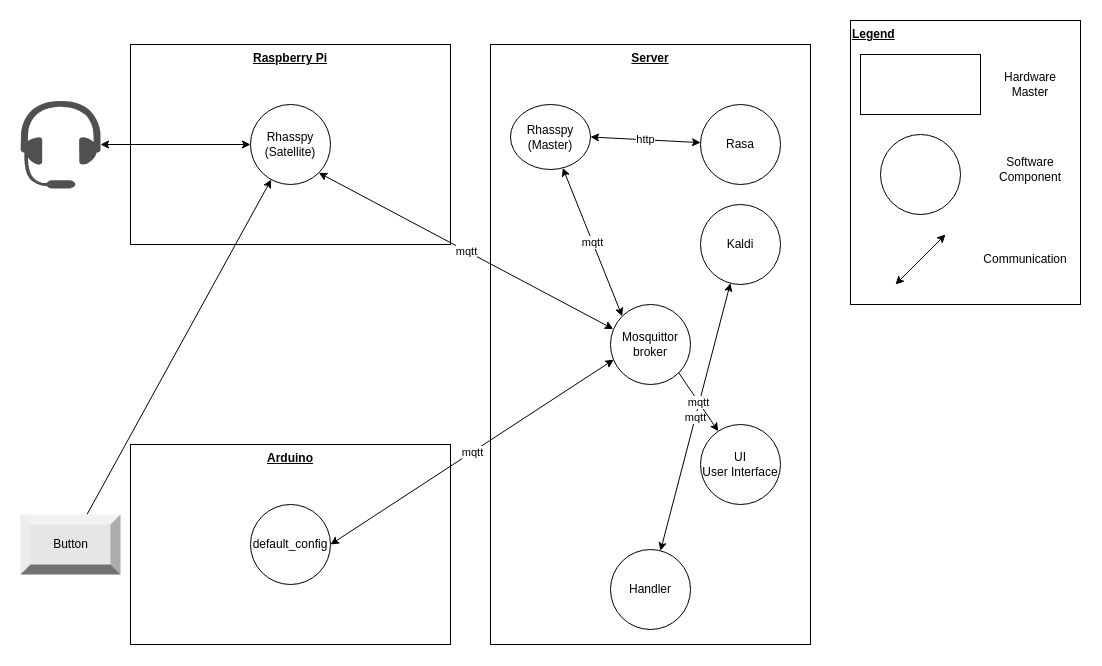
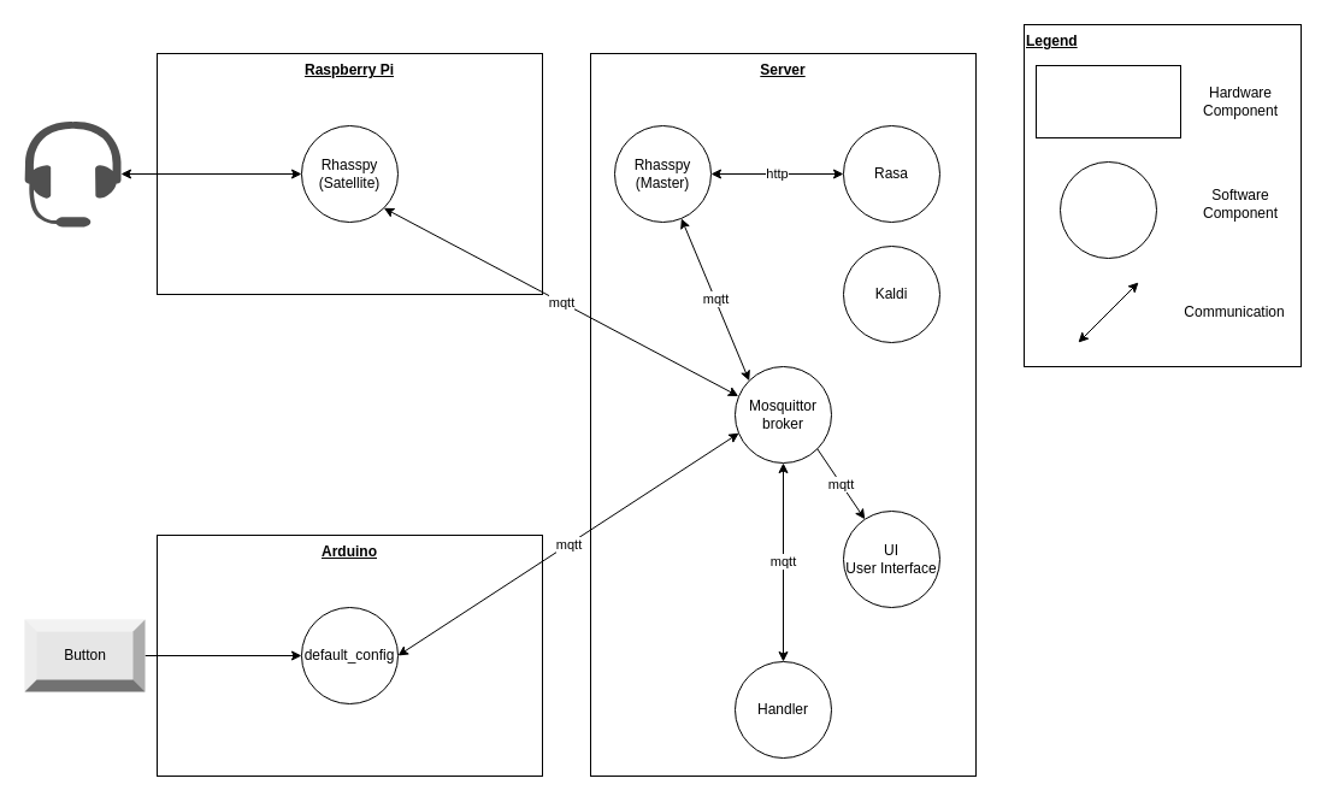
  <mxCell id="0" />
  <mxCell id="1" parent="0" />
  <mxCell id="2" value="Server" style="rounded=0;whiteSpace=wrap;html=1;align=center;verticalAlign=top;fontStyle=5" vertex="1" parent="1"><mxGeometry x="490" width="320" height="600" as="geometry" y="44" /></mxCell>
  <mxCell id="3" value="&lt;div align=&quot;center&quot;&gt;Raspberry Pi&lt;/div&gt;" style="rounded=0;whiteSpace=wrap;html=1;align=center;verticalAlign=top;fontStyle=5" vertex="1" parent="1"><mxGeometry x="130" width="320" height="200" as="geometry" y="44" /></mxCell>
  <mxCell id="4" value="mqtt" style="edgeStyle=none;rounded=0;orthogonalLoop=1;jettySize=auto;html=1;entryX=0.034;entryY=0.306;entryDx=0;entryDy=0;startArrow=classic;startFill=1;exitX=1;exitY=1;exitDx=0;exitDy=0;entryPerimeter=0;" edge="1" parent="1" source="5" target="10"><mxGeometry relative="1" as="geometry" /></mxCell>
  <mxCell id="5" value="&lt;div&gt;Rhasspy&lt;/div&gt;&lt;div&gt;(Satellite)&lt;br&gt;&lt;/div&gt;" style="ellipse;whiteSpace=wrap;html=1;aspect=fixed;" vertex="1" parent="1"><mxGeometry x="250" y="104" width="80" height="80" as="geometry" /></mxCell>
  <mxCell id="6" value="mqtt" style="edgeStyle=none;rounded=0;orthogonalLoop=1;jettySize=auto;html=1;entryX=0;entryY=0;entryDx=0;entryDy=0;startArrow=classic;startFill=1;" edge="1" parent="1" source="7" target="10"><mxGeometry relative="1" as="geometry" /></mxCell>
- <mxCell id="7" value="&lt;div&gt;Rhasspy&lt;/div&gt;&lt;div&gt;(Master)&lt;br&gt;&lt;/div&gt;" style="ellipse;whiteSpace=wrap;html=1;aspect=fixed;" vertex="1" parent="1"><mxGeometry x="510" y="104" width="80" height="65" as="geometry" /></mxCell>
+ <mxCell id="7" value="&lt;div&gt;Rhasspy&lt;/div&gt;&lt;div&gt;(Master)&lt;br&gt;&lt;/div&gt;" style="ellipse;whiteSpace=wrap;html=1;aspect=fixed;" vertex="1" parent="1"><mxGeometry x="510" y="104" width="80" height="80" as="geometry" /></mxCell>
  <mxCell id="8" value="http" style="edgeStyle=none;rounded=0;orthogonalLoop=1;jettySize=auto;html=1;entryX=1;entryY=0.5;entryDx=0;entryDy=0;startArrow=classic;startFill=1;" edge="1" parent="1" source="9" target="7"><mxGeometry relative="1" as="geometry" /></mxCell>
  <mxCell id="9" value="Rasa" style="ellipse;whiteSpace=wrap;html=1;aspect=fixed;" vertex="1" parent="1"><mxGeometry x="700" y="104" width="80" height="80" as="geometry" /></mxCell>
  <mxCell id="10" value="Mosquittor broker" style="ellipse;whiteSpace=wrap;html=1;aspect=fixed;" vertex="1" parent="1"><mxGeometry x="610" y="304" width="80" height="80" as="geometry" /></mxCell>
  <mxCell id="11" value="Kaldi" style="ellipse;whiteSpace=wrap;html=1;aspect=fixed;" vertex="1" parent="1"><mxGeometry x="700" y="204" width="80" height="80" as="geometry" /></mxCell>
  <mxCell id="12" value="Arduino" style="rounded=0;whiteSpace=wrap;html=1;align=center;verticalAlign=top;fontStyle=5" vertex="1" parent="1"><mxGeometry x="130" y="444" width="320" height="200" as="geometry" /></mxCell>
  <mxCell id="13" value="mqtt" style="rounded=0;orthogonalLoop=1;jettySize=auto;html=1;entryX=0.04;entryY=0.69;entryDx=0;entryDy=0;startArrow=classic;startFill=1;exitX=1;exitY=0.5;exitDx=0;exitDy=0;entryPerimeter=0;" edge="1" parent="1" source="14" target="10"><mxGeometry relative="1" as="geometry" /></mxCell>
  <mxCell id="14" value="default_config" style="ellipse;whiteSpace=wrap;html=1;aspect=fixed;" vertex="1" parent="1"><mxGeometry x="250" y="504" width="80" height="80" as="geometry" /></mxCell>
- <mxCell id="15" value="mqtt" style="edgeStyle=none;rounded=0;orthogonalLoop=1;jettySize=auto;html=1;startArrow=classic;startFill=1;" edge="1" parent="1" source="16" target="11"><mxGeometry relative="1" as="geometry" /></mxCell>
+ <mxCell id="15" value="mqtt" style="edgeStyle=none;rounded=0;orthogonalLoop=1;jettySize=auto;html=1;entryX=0.5;entryY=1;entryDx=0;entryDy=0;startArrow=classic;startFill=1;" edge="1" parent="1" source="16" target="10"><mxGeometry relative="1" as="geometry" /></mxCell>
  <mxCell id="16" value="&lt;div&gt;Handler&lt;/div&gt;" style="ellipse;whiteSpace=wrap;html=1;aspect=fixed;" vertex="1" parent="1"><mxGeometry x="610" y="549" width="80" height="80" as="geometry" /></mxCell>
  <mxCell id="17" value="mqtt" style="edgeStyle=none;rounded=0;orthogonalLoop=1;jettySize=auto;html=1;entryX=1;entryY=1;entryDx=0;entryDy=0;startArrow=classic;startFill=1;endArrow=none;endFill=0;" edge="1" parent="1" source="18" target="10"><mxGeometry relative="1" as="geometry" /></mxCell>
  <mxCell id="18" value="&lt;div&gt;UI&lt;/div&gt;&lt;div&gt;User Interface&lt;br&gt;&lt;/div&gt;" style="ellipse;whiteSpace=wrap;html=1;aspect=fixed;" vertex="1" parent="1"><mxGeometry x="700" y="424" width="80" height="80" as="geometry" /></mxCell>
  <mxCell id="19" style="edgeStyle=none;rounded=0;orthogonalLoop=1;jettySize=auto;html=1;entryX=0;entryY=0.5;entryDx=0;entryDy=0;startArrow=classic;startFill=1;" edge="1" parent="1" source="20" target="5"><mxGeometry relative="1" as="geometry" /></mxCell>
  <mxCell id="20" value="" style="sketch=0;pointerEvents=1;shadow=0;dashed=0;html=1;strokeColor=none;fillColor=#505050;labelPosition=center;verticalLabelPosition=bottom;verticalAlign=top;outlineConnect=0;align=center;shape=mxgraph.office.devices.headset;" vertex="1" parent="1"><mxGeometry y="100" width="80" height="88" as="geometry" x="20" /></mxCell>
- <mxCell id="21" style="edgeStyle=none;rounded=0;orthogonalLoop=1;jettySize=auto;html=1;" edge="1" parent="1" source="22" target="5"><mxGeometry relative="1" as="geometry" /></mxCell>
+ <mxCell id="21" style="edgeStyle=none;rounded=0;orthogonalLoop=1;jettySize=auto;html=1;entryX=0;entryY=0.5;entryDx=0;entryDy=0;" edge="1" parent="1" source="22" target="14"><mxGeometry relative="1" as="geometry" /></mxCell>
  <mxCell id="22" value="Button" style="labelPosition=center;verticalLabelPosition=middle;align=center;html=1;shape=mxgraph.basic.shaded_button;dx=10;fillColor=#E6E6E6;strokeColor=none;" vertex="1" parent="1"><mxGeometry y="514" width="100" height="60" as="geometry" x="20" /></mxCell>
  <mxCell id="23" value="&lt;u&gt;&lt;b&gt;Legend&lt;/b&gt;&lt;/u&gt;" style="rounded=0;whiteSpace=wrap;html=1;align=left;verticalAlign=top;" vertex="1" parent="1"><mxGeometry x="850" y="20" width="230" height="284" as="geometry" /></mxCell>
  <mxCell id="24" value="" style="rounded=0;whiteSpace=wrap;html=1;" vertex="1" parent="1"><mxGeometry x="860" y="54" width="120" height="60" as="geometry" /></mxCell>
- <mxCell id="25" value="&lt;div&gt;Hardware&lt;/div&gt;&lt;div&gt;Master&lt;/div&gt;" style="text;html=1;strokeColor=none;fillColor=none;align=center;verticalAlign=middle;whiteSpace=wrap;rounded=0;" vertex="1" parent="1"><mxGeometry x="1000" y="69" width="60" height="30" as="geometry" /></mxCell>
+ <mxCell id="25" value="&lt;div&gt;Hardware&lt;/div&gt;&lt;div&gt;Component&lt;/div&gt;" style="text;html=1;strokeColor=none;fillColor=none;align=center;verticalAlign=middle;whiteSpace=wrap;rounded=0;" vertex="1" parent="1"><mxGeometry x="1000" y="69" width="60" height="30" as="geometry" /></mxCell>
  <mxCell id="26" value="" style="ellipse;whiteSpace=wrap;html=1;aspect=fixed;" vertex="1" parent="1"><mxGeometry x="880" y="134" width="80" height="80" as="geometry" /></mxCell>
  <mxCell id="27" value="&lt;div&gt;Software&lt;/div&gt;&lt;div&gt;Component&lt;/div&gt;" style="text;html=1;strokeColor=none;fillColor=none;align=center;verticalAlign=middle;whiteSpace=wrap;rounded=0;" vertex="1" parent="1"><mxGeometry x="1000" y="154" width="60" height="30" as="geometry" /></mxCell>
  <mxCell id="28" value="" style="endArrow=classic;startArrow=classic;html=1;rounded=0;" edge="1" parent="1"><mxGeometry width="50" height="50" relative="1" as="geometry"><mxPoint x="895" y="284" as="sourcePoint" /><mxPoint x="945" y="234" as="targetPoint" /></mxGeometry></mxCell>
  <mxCell id="29" value="Communication" style="text;html=1;strokeColor=none;fillColor=none;align=center;verticalAlign=middle;whiteSpace=wrap;rounded=0;" vertex="1" parent="1"><mxGeometry x="990" y="244" width="70" height="30" as="geometry" /></mxCell>
